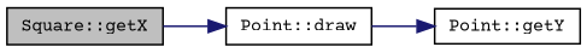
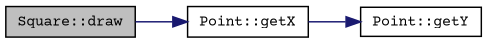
  digraph {
    fontname="Courier Prime"
    rankdir=LR
    node [color=black fillcolor=white fontname="Courier Prime" fontsize=10 shape=record style=filled]
    edge [color=midnightblue fontname="Courier Prime" fontsize=10 labelfontname=Helvetica labelfontsize=10 style=solid]
-   n1 [fillcolor=grey75 fontcolor=black height=0.2 label="Square::getX" width=0.4]
-   n2 [height=0.2 label="Point::draw" width=0.4]
+   n1 [fillcolor=grey75 fontcolor=black height=0.2 label="Square::draw" width=0.4]
+   n2 [height=0.2 label="Point::getX" width=0.4]
    n3 [height=0.2 label="Point::getY" width=0.4]
    n1 -> n2
    n2 -> n3
  }
